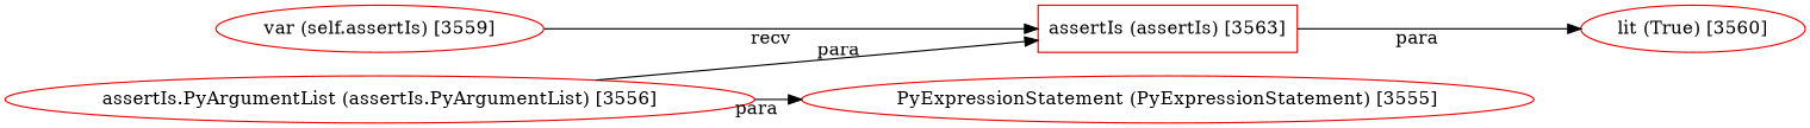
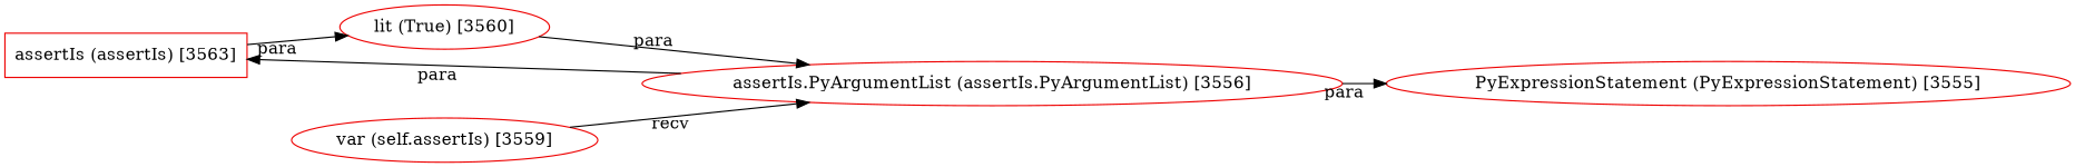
  digraph {
    rankdir=LR
    node [color=red2 kind=null shape=ellipse]
    edge [from_closure=null xlabel=para]
    n1 [kind="func-call" label="assertIs (assertIs) [3563]" shape=box]
    n2 [kind=literal label="lit (True) [3560]"]
    n3 [label="PyExpressionStatement (PyExpressionStatement) [3555]"]
    n4 [kind="variable-usage" label="var (self.assertIs) [3559]"]
    n5 [label="assertIs.PyArgumentList (assertIs.PyArgumentList) [3556]"]
    n1 -> n2
-   n4 -> n1 [xlabel=recv]
+   n2 -> n5
+   n4 -> n5 [xlabel=recv]
    n5 -> n1
    n5 -> n3
  }
